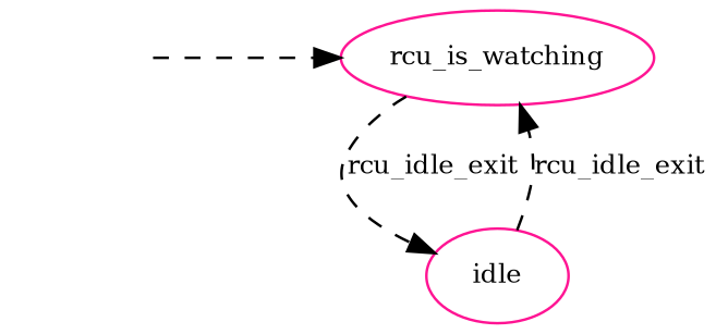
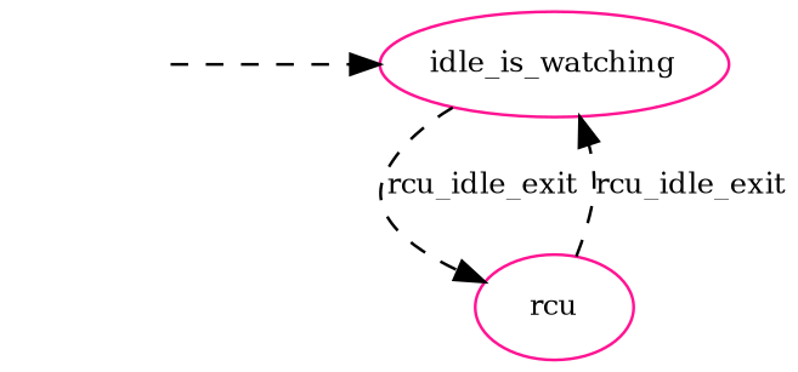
  digraph {
    nodesep=0.5
    node [shape=ellipse color=deeppink fontsize=10]
    edge [fontsize=10 style=dashed]
    __init [shape=plaintext style=invis color="" fontsize=""]
-   rcu_is_watching
-   idle
+   rcu_is_watching [label=idle_is_watching]
+   idle [label=rcu]
    subgraph sub_1 {
      rank=min
      __init
      rcu_is_watching
    }
    __init -> rcu_is_watching
    rcu_is_watching -> idle [label=rcu_idle_exit]
    idle -> rcu_is_watching [label=rcu_idle_exit]
  }
